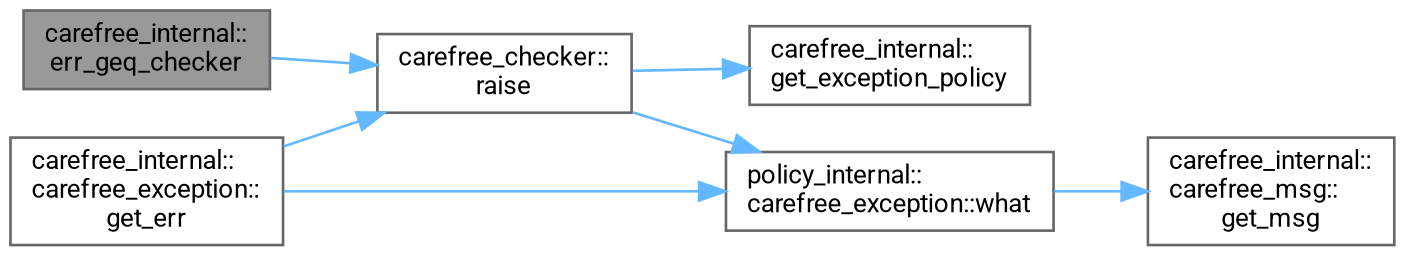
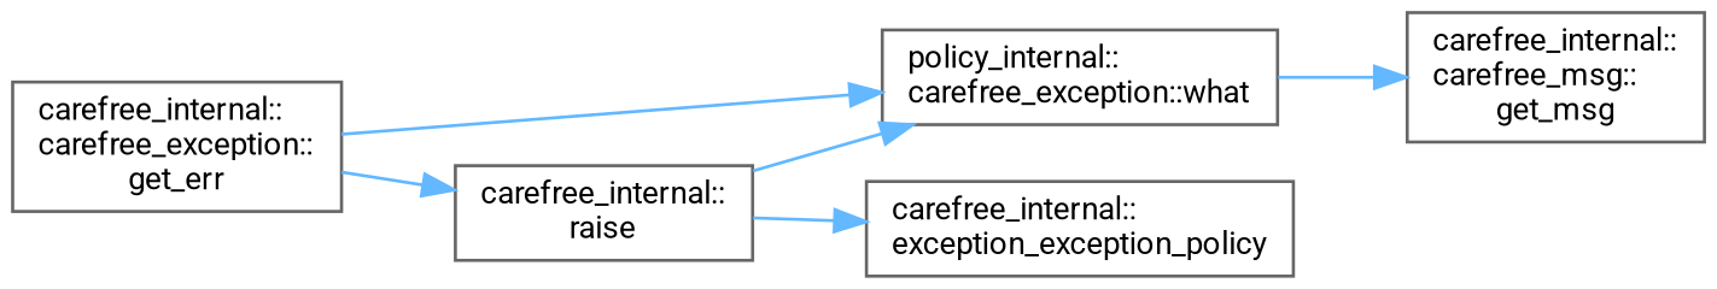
  digraph {
    fontname=Roboto
    rankdir=LR
    node [color=grey40 fillcolor=white fontname=Roboto fontsize=10 shape=box style=filled]
    edge [color=steelblue1 fontname=Roboto fontsize=10 labelfontname=Helvetica labelfontsize=10 style=solid]
-   n1 [color=gray40 fillcolor=grey60 fontcolor=black height=0.2 label="carefree_internal::\lerr_geq_checker" width=0.4]
-   n2 [height=0.2 label="carefree_checker::\lraise" width=0.4]
+   n2 [height=0.2 label="carefree_internal::\lraise" width=0.4]
    n3 [height=0.2 label="policy_internal::\lcarefree_exception::what" width=0.4]
-   n4 [height=0.2 label="carefree_internal::\lget_exception_policy" width=0.4]
+   n4 [height=0.2 label="carefree_internal::\lexception_exception_policy" width=0.4]
    n5 [height=0.2 label="carefree_internal::\lcarefree_exception::\lget_err" width=0.4]
    n6 [height=0.2 label="carefree_internal::\lcarefree_msg::\lget_msg" width=0.4]
-   n1 -> n2
    n2 -> n3
    n2 -> n4
    n3 -> n6
    n5 -> n2
    n5 -> n3
  }
